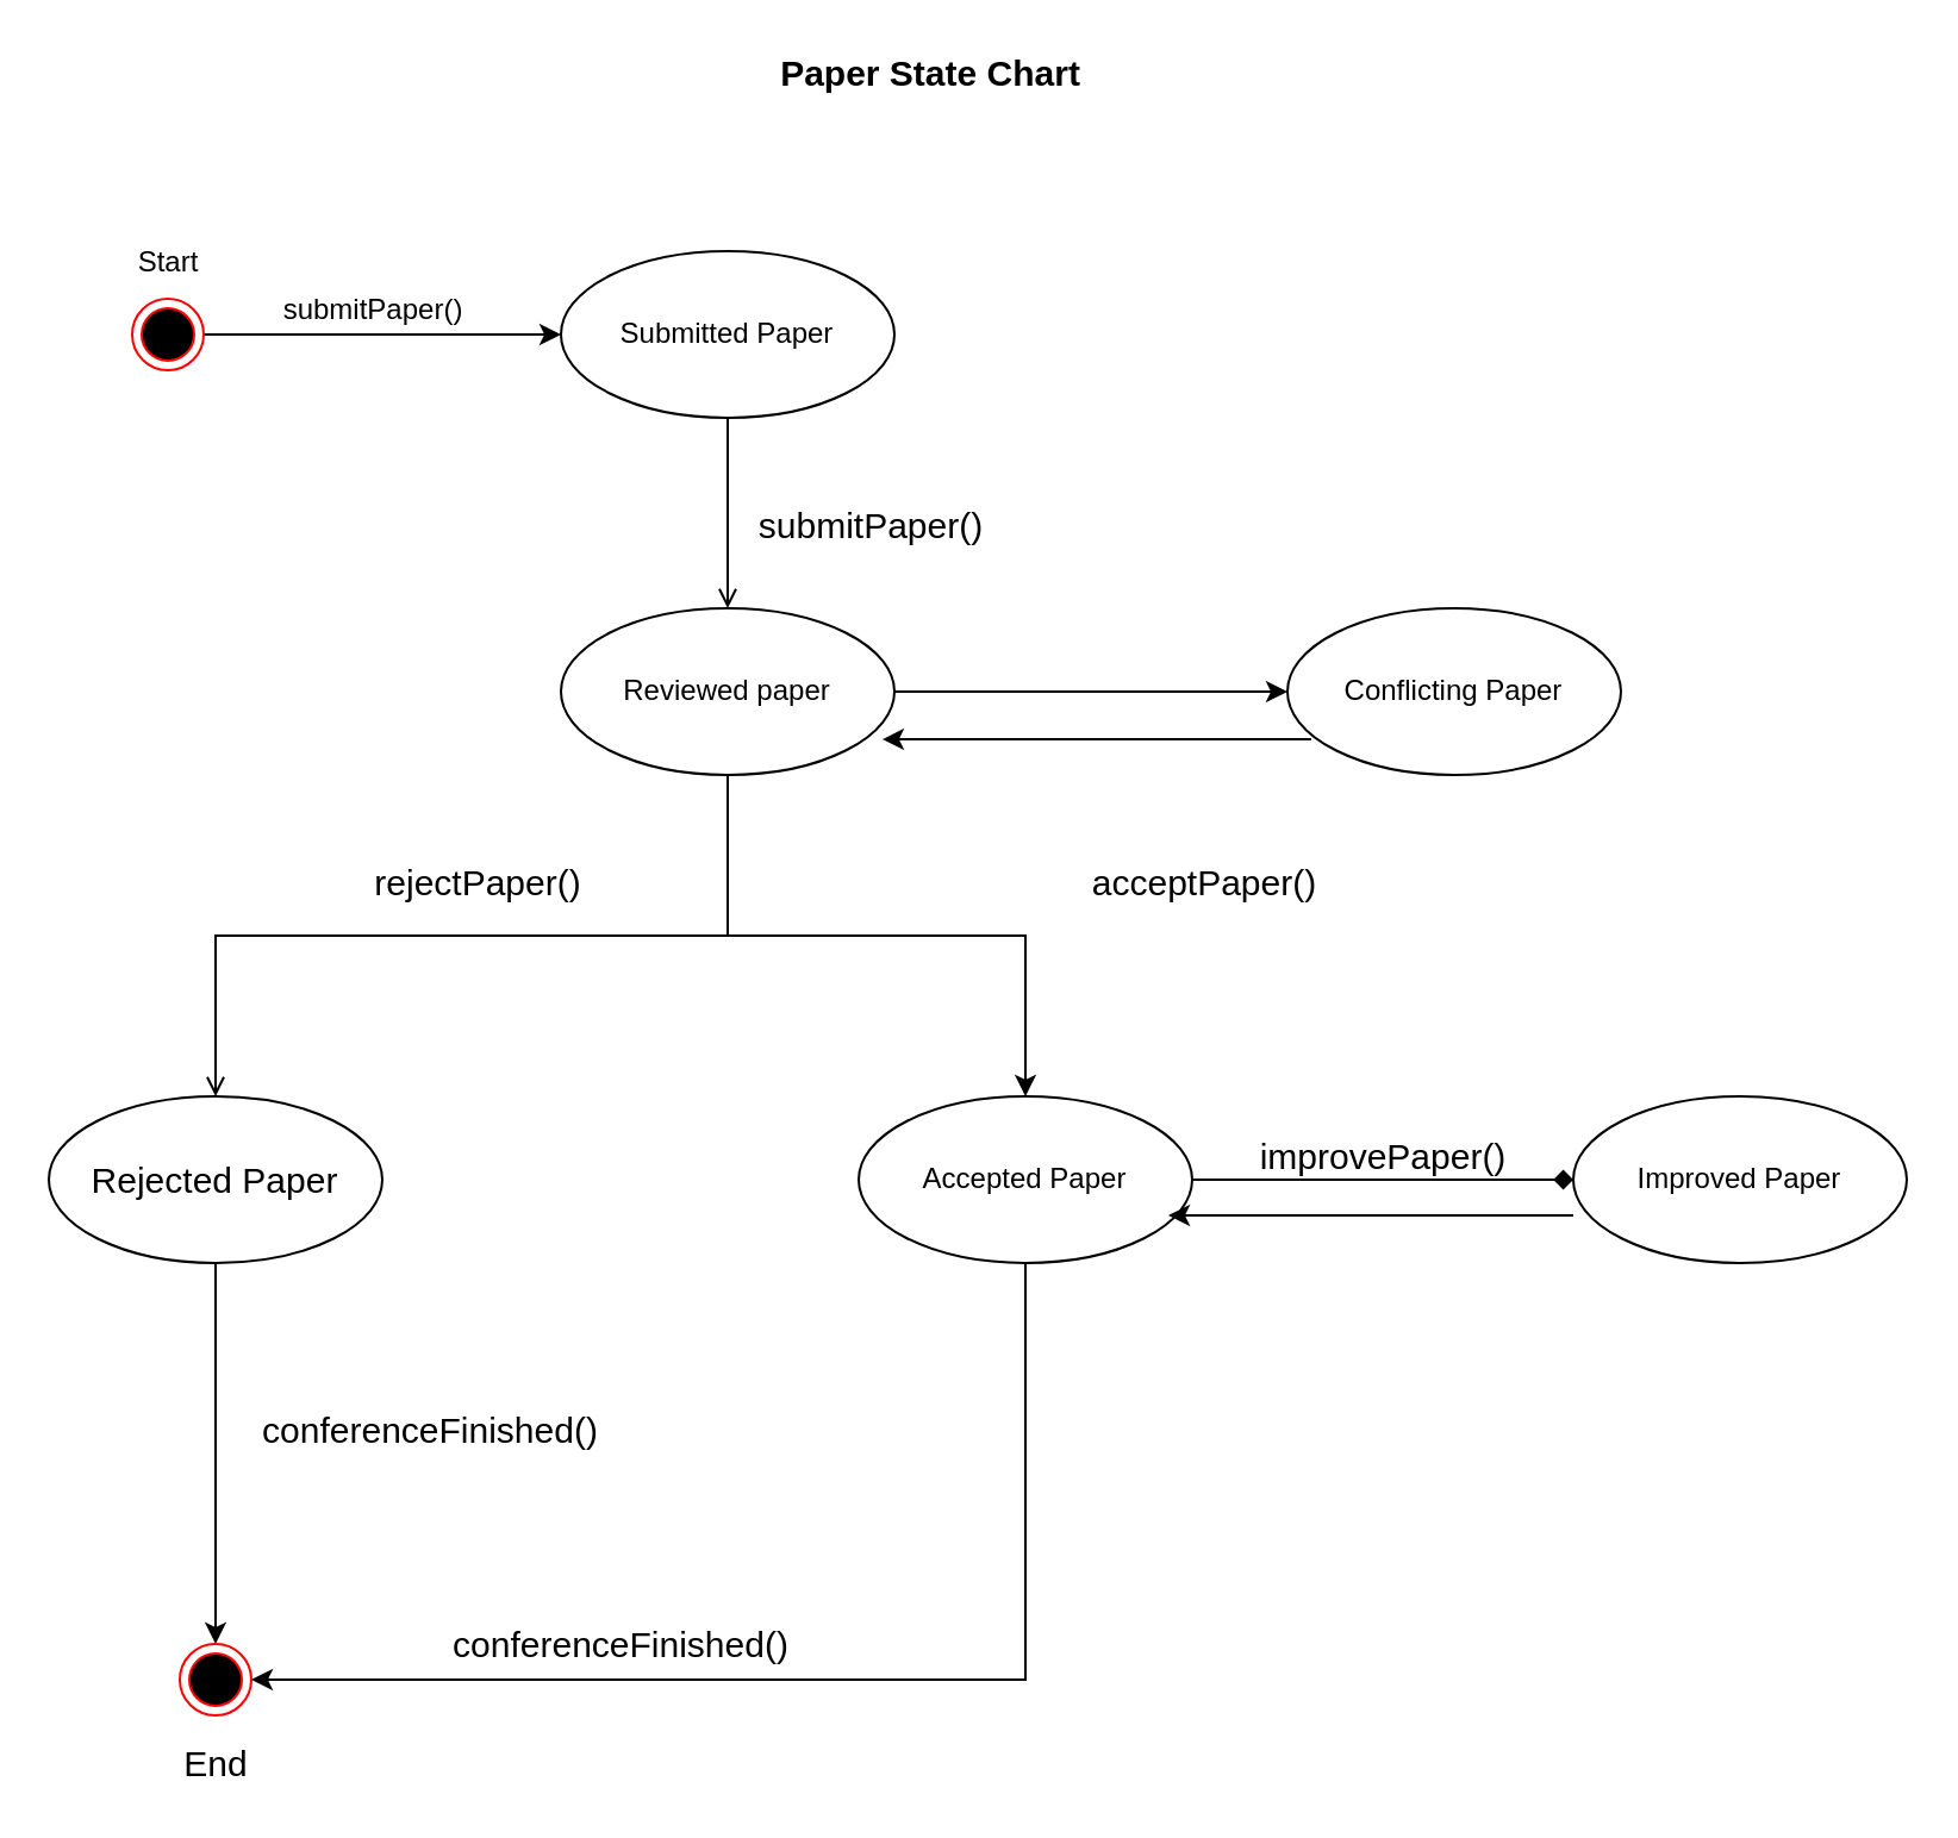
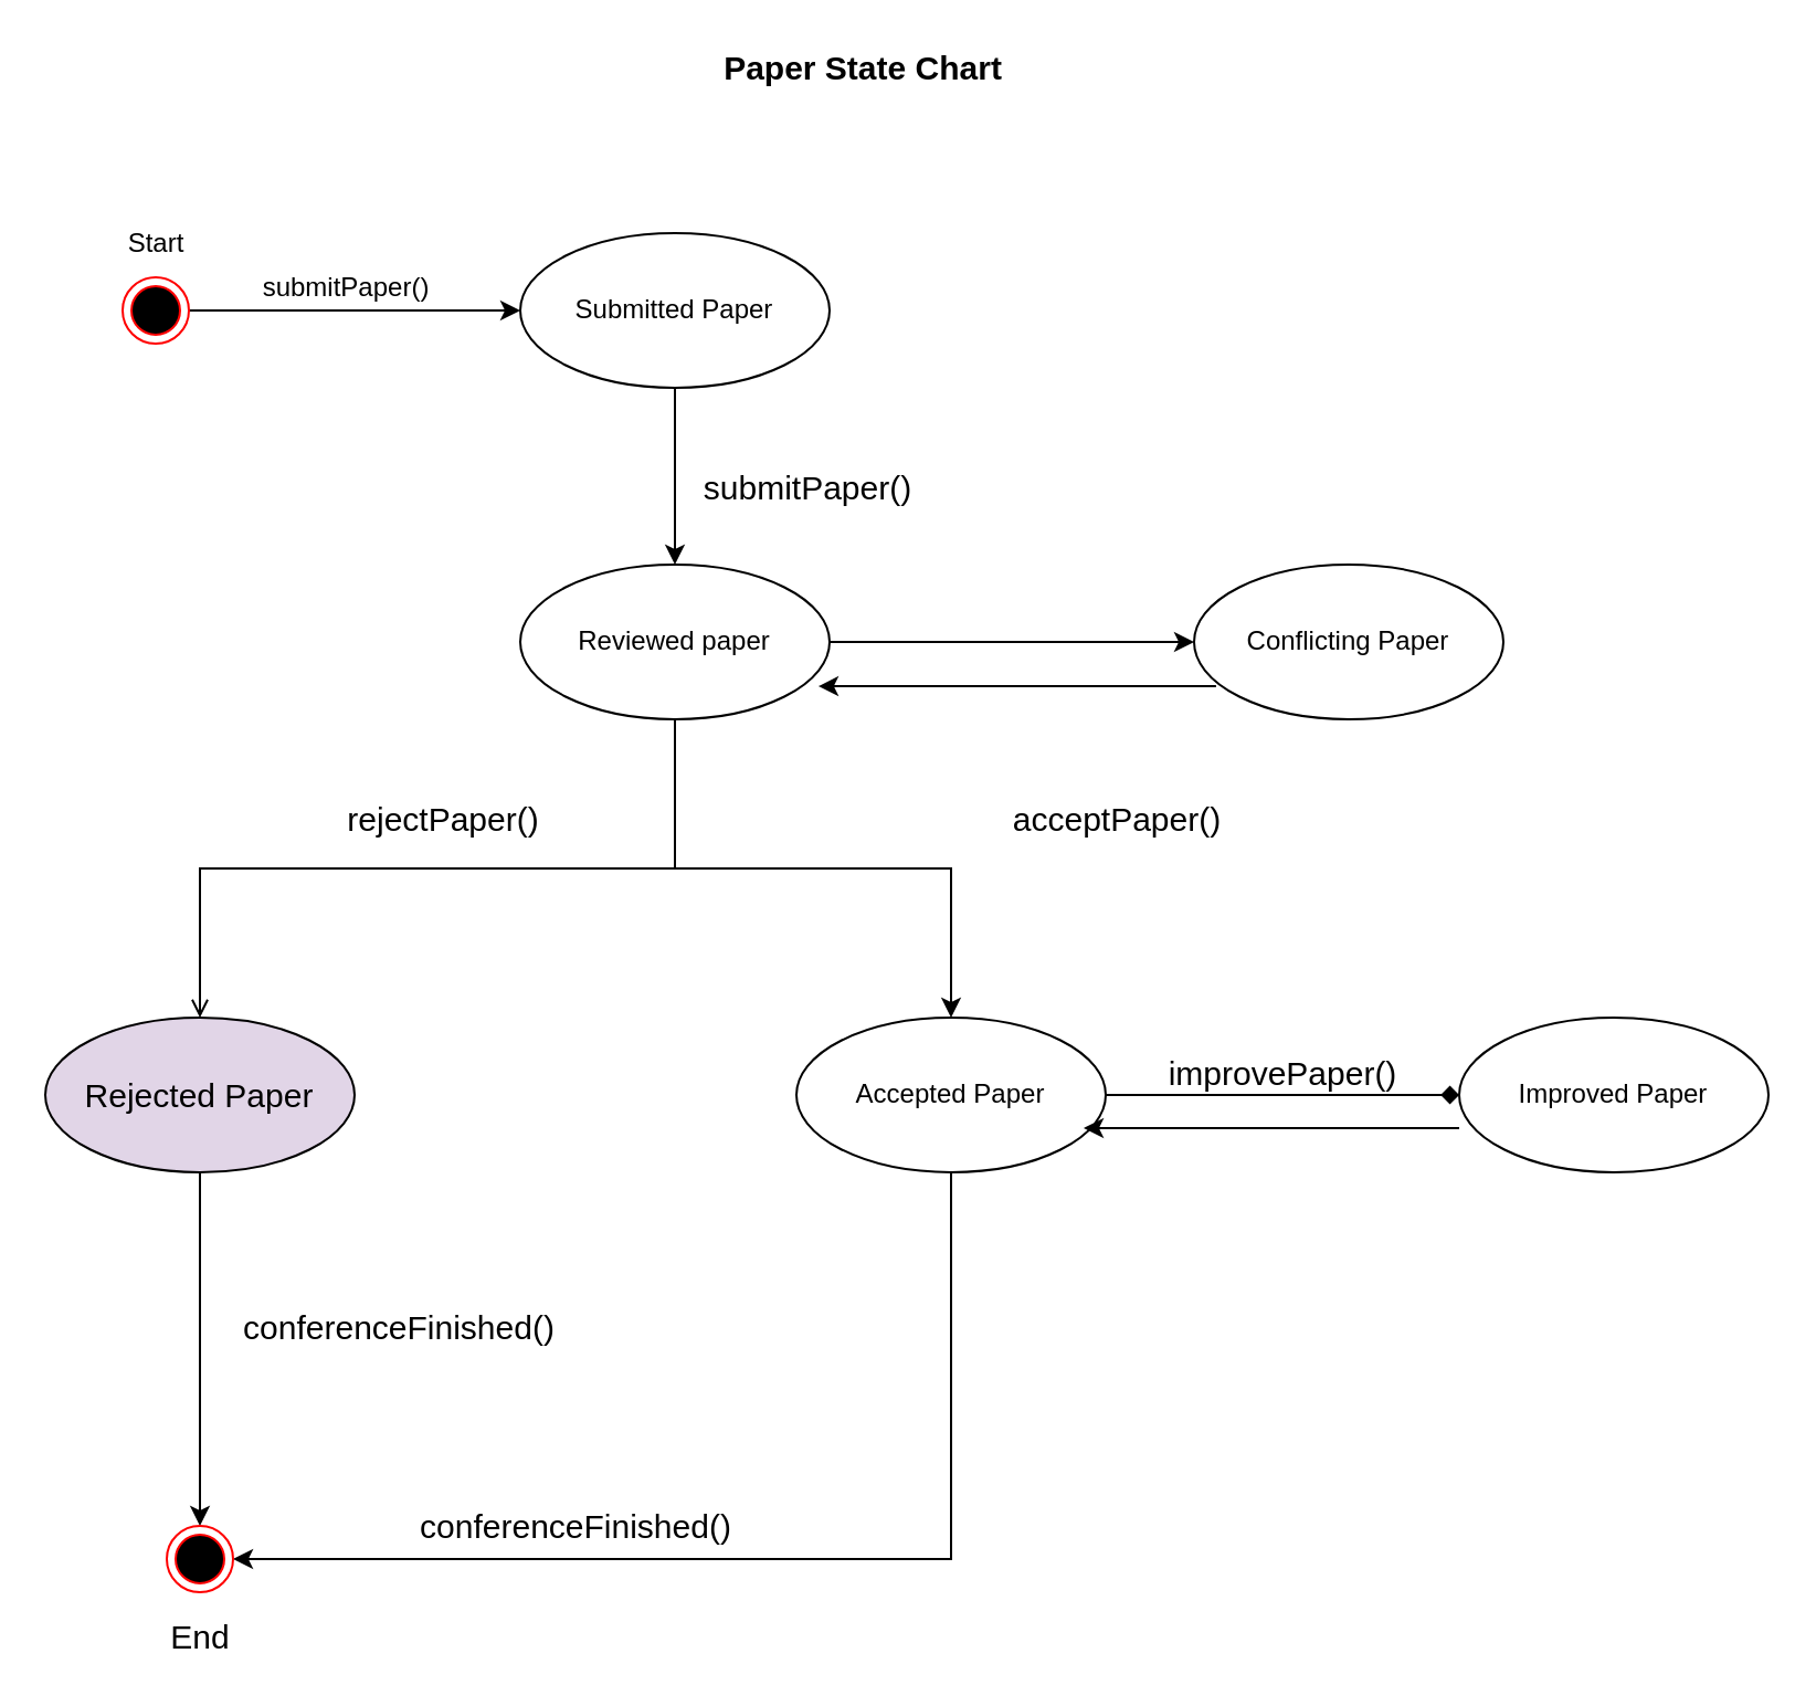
  <mxCell id="0" />
  <mxCell id="1" parent="0" />
  <mxCell id="2" style="edgeStyle=orthogonalEdgeStyle;rounded=0;orthogonalLoop=1;jettySize=auto;html=1;exitX=1;exitY=0.5;exitDx=0;exitDy=0;entryX=0;entryY=0.5;entryDx=0;entryDy=0;" edge="1" parent="1" source="3" target="6"><mxGeometry relative="1" as="geometry" /></mxCell>
  <mxCell id="3" value="" style="ellipse;html=1;shape=endState;fillColor=#000000;strokeColor=#ff0000;" vertex="1" parent="1"><mxGeometry x="55" y="125" width="30" height="30" as="geometry" /></mxCell>
  <mxCell id="4" value="Start" style="text;html=1;align=center;verticalAlign=middle;resizable=0;points=[];autosize=1;" vertex="1" parent="1"><mxGeometry x="50" y="100" width="40" height="20" as="geometry" /></mxCell>
- <mxCell id="5" value="" style="edgeStyle=orthogonalEdgeStyle;rounded=0;orthogonalLoop=1;jettySize=auto;html=1;fontSize=15;endArrow=open;" edge="1" parent="1" source="6" target="10"><mxGeometry relative="1" as="geometry" /></mxCell>
+ <mxCell id="5" value="" style="edgeStyle=orthogonalEdgeStyle;rounded=0;orthogonalLoop=1;jettySize=auto;html=1;fontSize=15;" edge="1" parent="1" source="6" target="10"><mxGeometry relative="1" as="geometry" /></mxCell>
  <mxCell id="6" value="Submitted Paper" style="ellipse;whiteSpace=wrap;html=1;" vertex="1" parent="1"><mxGeometry x="235" y="105" width="140" height="70" as="geometry" /></mxCell>
  <mxCell id="7" value="" style="edgeStyle=orthogonalEdgeStyle;rounded=0;orthogonalLoop=1;jettySize=auto;html=1;fontSize=15;" edge="1" parent="1" source="10" target="15"><mxGeometry relative="1" as="geometry" /></mxCell>
  <mxCell id="8" value="" style="edgeStyle=orthogonalEdgeStyle;rounded=0;orthogonalLoop=1;jettySize=auto;html=1;fontSize=15;" edge="1" parent="1" source="10" target="13"><mxGeometry relative="1" as="geometry" /></mxCell>
  <mxCell id="9" style="edgeStyle=orthogonalEdgeStyle;rounded=0;orthogonalLoop=1;jettySize=auto;html=1;exitX=0.5;exitY=1;exitDx=0;exitDy=0;fontSize=15;endArrow=open;" edge="1" parent="1" source="10" target="20"><mxGeometry relative="1" as="geometry" /></mxCell>
  <mxCell id="10" value="Reviewed paper" style="ellipse;whiteSpace=wrap;html=1;" vertex="1" parent="1"><mxGeometry x="235" y="255" width="140" height="70" as="geometry" /></mxCell>
  <mxCell id="11" value="" style="edgeStyle=orthogonalEdgeStyle;rounded=0;orthogonalLoop=1;jettySize=auto;html=1;fontSize=15;endArrow=diamond;" edge="1" parent="1" source="13" target="14"><mxGeometry relative="1" as="geometry" /></mxCell>
  <mxCell id="12" style="edgeStyle=orthogonalEdgeStyle;rounded=0;orthogonalLoop=1;jettySize=auto;html=1;exitX=0.5;exitY=1;exitDx=0;exitDy=0;entryX=1;entryY=0.5;entryDx=0;entryDy=0;fontSize=15;" edge="1" parent="1" source="13" target="21"><mxGeometry relative="1" as="geometry" /></mxCell>
  <mxCell id="13" value="Accepted Paper" style="ellipse;whiteSpace=wrap;html=1;" vertex="1" parent="1"><mxGeometry x="360" y="460" width="140" height="70" as="geometry" /></mxCell>
  <mxCell id="14" value="Improved Paper" style="ellipse;whiteSpace=wrap;html=1;" vertex="1" parent="1"><mxGeometry x="660" y="460" width="140" height="70" as="geometry" /></mxCell>
  <mxCell id="15" value="Conflicting Paper" style="ellipse;whiteSpace=wrap;html=1;" vertex="1" parent="1"><mxGeometry x="540" y="255" width="140" height="70" as="geometry" /></mxCell>
  <mxCell id="16" value="submitPaper()" style="text;html=1;align=center;verticalAlign=middle;resizable=0;points=[];autosize=1;" vertex="1" parent="1"><mxGeometry x="111" y="120" width="90" height="20" as="geometry" /></mxCell>
  <mxCell id="17" value="Paper State Chart" style="text;html=1;align=center;verticalAlign=middle;resizable=0;points=[];autosize=1;fontSize=15;fontStyle=1" vertex="1" parent="1"><mxGeometry x="320" y="20" width="140" height="20" as="geometry" /></mxCell>
  <mxCell id="18" value="" style="edgeStyle=orthogonalEdgeStyle;rounded=0;orthogonalLoop=1;jettySize=auto;html=1;fontSize=15;exitX=0.071;exitY=0.786;exitDx=0;exitDy=0;exitPerimeter=0;entryX=0.964;entryY=0.786;entryDx=0;entryDy=0;entryPerimeter=0;" edge="1" parent="1" source="15" target="10"><mxGeometry relative="1" as="geometry"><mxPoint x="530" y="310" as="sourcePoint" /><mxPoint x="380" y="320" as="targetPoint" /><Array as="points" /></mxGeometry></mxCell>
  <mxCell id="19" style="edgeStyle=orthogonalEdgeStyle;rounded=0;orthogonalLoop=1;jettySize=auto;html=1;exitX=0.5;exitY=1;exitDx=0;exitDy=0;fontSize=15;" edge="1" parent="1" source="20" target="21"><mxGeometry relative="1" as="geometry" /></mxCell>
- <mxCell id="20" value="Rejected Paper" style="ellipse;whiteSpace=wrap;html=1;fontSize=15;" vertex="1" parent="1"><mxGeometry x="20" y="460" width="140" height="70" as="geometry" /></mxCell>
+ <mxCell id="20" value="Rejected Paper" style="ellipse;whiteSpace=wrap;html=1;fontSize=15;fillColor=#e1d5e7;" vertex="1" parent="1"><mxGeometry x="20" y="460" width="140" height="70" as="geometry" /></mxCell>
  <mxCell id="21" value="" style="ellipse;html=1;shape=endState;fillColor=#000000;strokeColor=#ff0000;fontSize=15;" vertex="1" parent="1"><mxGeometry x="75" y="690" width="30" height="30" as="geometry" /></mxCell>
  <mxCell id="22" value="End" style="text;html=1;align=center;verticalAlign=middle;resizable=0;points=[];autosize=1;fontSize=15;" vertex="1" parent="1"><mxGeometry x="70" y="730" width="40" height="20" as="geometry" /></mxCell>
  <mxCell id="23" value="submitPaper()" style="text;html=1;align=center;verticalAlign=middle;resizable=0;points=[];autosize=1;fontSize=15;" vertex="1" parent="1"><mxGeometry x="310" y="210" width="110" height="20" as="geometry" /></mxCell>
  <mxCell id="24" value="rejectPaper()" style="text;html=1;align=center;verticalAlign=middle;resizable=0;points=[];autosize=1;fontSize=15;" vertex="1" parent="1"><mxGeometry x="150" y="360" width="100" height="20" as="geometry" /></mxCell>
  <mxCell id="25" value="acceptPaper()" style="text;html=1;align=center;verticalAlign=middle;resizable=0;points=[];autosize=1;fontSize=15;" vertex="1" parent="1"><mxGeometry x="450" y="360" width="110" height="20" as="geometry" /></mxCell>
  <mxCell id="26" value="" style="edgeStyle=orthogonalEdgeStyle;rounded=0;orthogonalLoop=1;jettySize=auto;html=1;fontSize=15;entryX=0.964;entryY=0.786;entryDx=0;entryDy=0;entryPerimeter=0;" edge="1" parent="1"><mxGeometry relative="1" as="geometry"><mxPoint x="660" y="510" as="sourcePoint" /><mxPoint x="490" y="510" as="targetPoint" /><Array as="points" /></mxGeometry></mxCell>
  <mxCell id="27" value="improvePaper()" style="text;html=1;align=center;verticalAlign=middle;resizable=0;points=[];autosize=1;fontSize=15;" vertex="1" parent="1"><mxGeometry x="520" y="475" width="120" height="20" as="geometry" /></mxCell>
  <mxCell id="28" value="conferenceFinished()" style="text;html=1;align=center;verticalAlign=middle;resizable=0;points=[];autosize=1;fontSize=15;" vertex="1" parent="1"><mxGeometry x="180" y="680" width="160" height="20" as="geometry" /></mxCell>
  <mxCell id="29" value="conferenceFinished()" style="text;html=1;align=center;verticalAlign=middle;resizable=0;points=[];autosize=1;fontSize=15;" vertex="1" parent="1"><mxGeometry x="100" y="590" width="160" height="20" as="geometry" /></mxCell>
